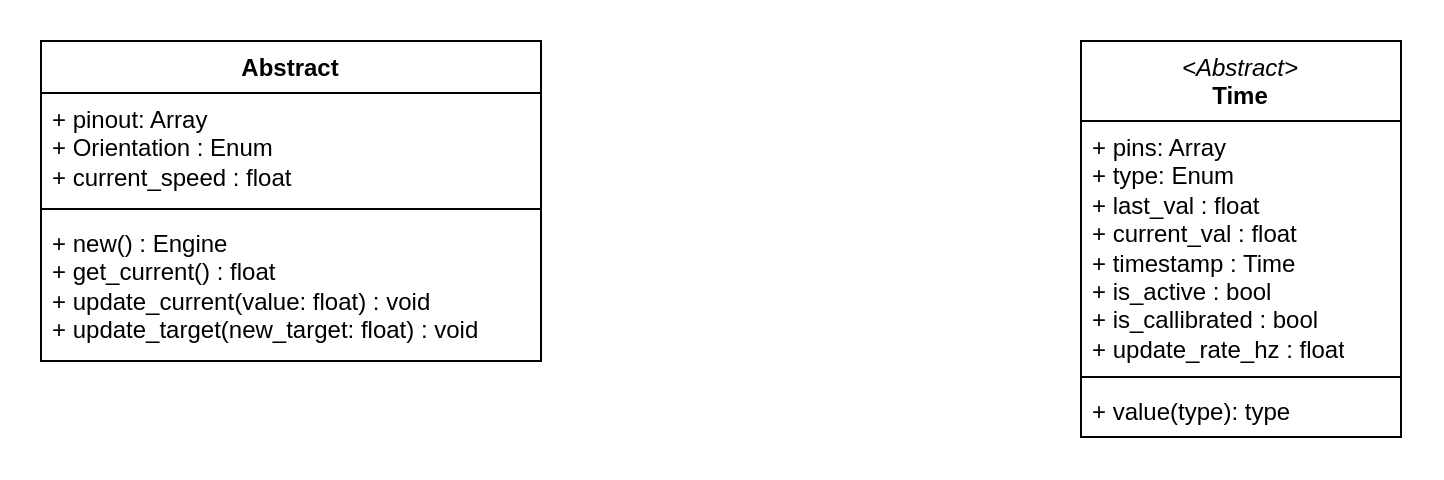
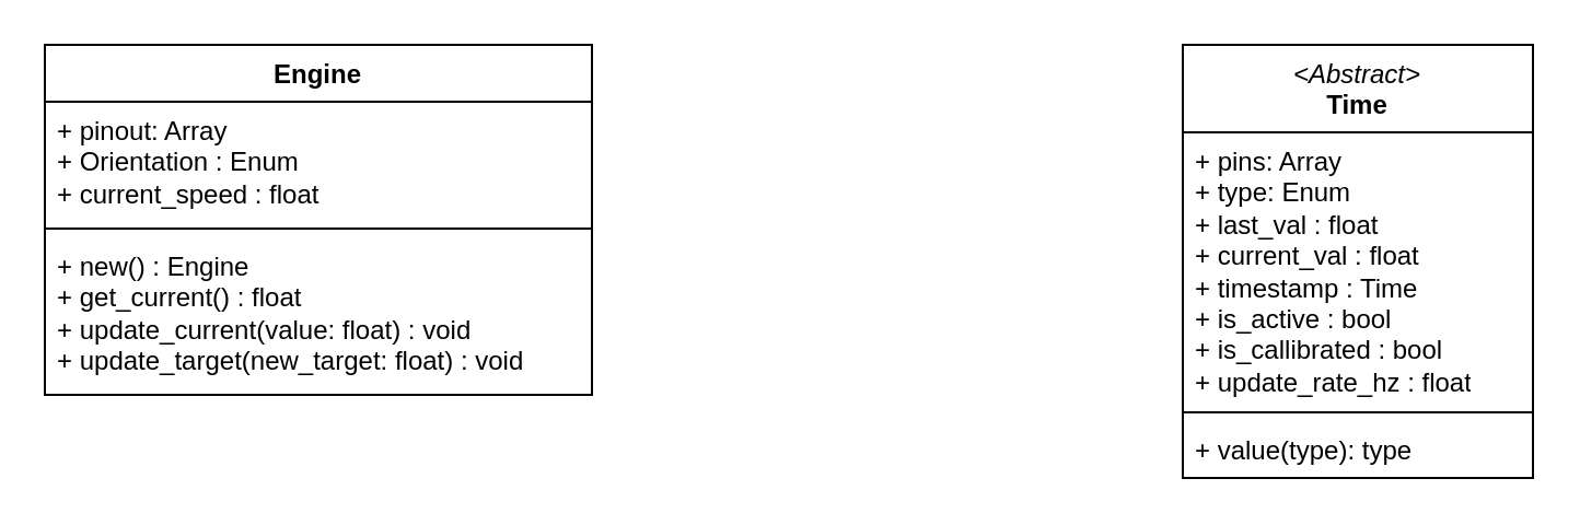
  <mxCell id="0" />
  <mxCell id="1" parent="0" />
- <mxCell id="2" value="Abstract" style="swimlane;fontStyle=1;align=center;verticalAlign=top;childLayout=stackLayout;horizontal=1;startSize=26;horizontalStack=0;resizeParent=1;resizeParentMax=0;resizeLast=0;collapsible=1;marginBottom=0;whiteSpace=wrap;html=1;" vertex="1" parent="1"><mxGeometry x="20" y="20" width="250" height="160" as="geometry" /></mxCell>
+ <mxCell id="2" value="Engine" style="swimlane;fontStyle=1;align=center;verticalAlign=top;childLayout=stackLayout;horizontal=1;startSize=26;horizontalStack=0;resizeParent=1;resizeParentMax=0;resizeLast=0;collapsible=1;marginBottom=0;whiteSpace=wrap;html=1;" vertex="1" parent="1"><mxGeometry x="20" y="20" width="250" height="160" as="geometry" /></mxCell>
  <mxCell id="3" value="+ pinout: Array&lt;div&gt;+ Orientation : Enum&lt;/div&gt;&lt;div&gt;+ current_speed : float&lt;/div&gt;" style="text;strokeColor=none;fillColor=none;align=left;verticalAlign=top;spacingLeft=4;spacingRight=4;overflow=hidden;rotatable=0;points=[[0,0.5],[1,0.5]];portConstraint=eastwest;whiteSpace=wrap;html=1;" vertex="1" parent="2"><mxGeometry y="26" width="250" height="54" as="geometry" /></mxCell>
  <mxCell id="4" value="" style="line;strokeWidth=1;fillColor=none;align=left;verticalAlign=middle;spacingTop=-1;spacingLeft=3;spacingRight=3;rotatable=0;labelPosition=right;points=[];portConstraint=eastwest;strokeColor=inherit;" vertex="1" parent="2"><mxGeometry y="80" width="250" height="8" as="geometry" /></mxCell>
  <mxCell id="5" value="+ new() : Engine&lt;div&gt;+ get_current() : float&lt;/div&gt;&lt;div&gt;+ update_current(value: float) : void&lt;/div&gt;&lt;div&gt;+ update_target(new_target: float) : void&lt;/div&gt;" style="text;strokeColor=none;fillColor=none;align=left;verticalAlign=top;spacingLeft=4;spacingRight=4;overflow=hidden;rotatable=0;points=[[0,0.5],[1,0.5]];portConstraint=eastwest;whiteSpace=wrap;html=1;" vertex="1" parent="2"><mxGeometry y="88" width="250" height="72" as="geometry" /></mxCell>
  <mxCell id="6" value="&lt;span style=&quot;font-weight: normal;&quot;&gt;&lt;i&gt;&amp;lt;Abstract&amp;gt;&lt;/i&gt;&lt;/span&gt;&lt;div&gt;Time&lt;/div&gt;" style="swimlane;fontStyle=1;align=center;verticalAlign=top;childLayout=stackLayout;horizontal=1;startSize=40;horizontalStack=0;resizeParent=1;resizeParentMax=0;resizeLast=0;collapsible=1;marginBottom=0;whiteSpace=wrap;html=1;" vertex="1" parent="1"><mxGeometry x="540" y="20" width="160" height="198" as="geometry" /></mxCell>
  <mxCell id="7" value="+ pins: Array&lt;div&gt;+ type: Enum&lt;/div&gt;&lt;div&gt;+ last_val : float&lt;/div&gt;&lt;div&gt;+ current_val : float&lt;/div&gt;&lt;div&gt;+ timestamp : Time&lt;/div&gt;&lt;div&gt;+ is_active : bool&lt;/div&gt;&lt;div&gt;+ is_callibrated : bool&lt;/div&gt;&lt;div&gt;+ update_rate_hz : float&lt;/div&gt;" style="text;strokeColor=none;fillColor=none;align=left;verticalAlign=top;spacingLeft=4;spacingRight=4;overflow=hidden;rotatable=0;points=[[0,0.5],[1,0.5]];portConstraint=eastwest;whiteSpace=wrap;html=1;" vertex="1" parent="6"><mxGeometry y="40" width="160" height="124" as="geometry" /></mxCell>
  <mxCell id="8" value="" style="line;strokeWidth=1;fillColor=none;align=left;verticalAlign=middle;spacingTop=-1;spacingLeft=3;spacingRight=3;rotatable=0;labelPosition=right;points=[];portConstraint=eastwest;strokeColor=inherit;" vertex="1" parent="6"><mxGeometry y="164" width="160" height="8" as="geometry" /></mxCell>
  <mxCell id="9" value="+ value(type): type" style="text;strokeColor=none;fillColor=none;align=left;verticalAlign=top;spacingLeft=4;spacingRight=4;overflow=hidden;rotatable=0;points=[[0,0.5],[1,0.5]];portConstraint=eastwest;whiteSpace=wrap;html=1;" vertex="1" parent="6"><mxGeometry y="172" width="160" height="26" as="geometry" /></mxCell>
